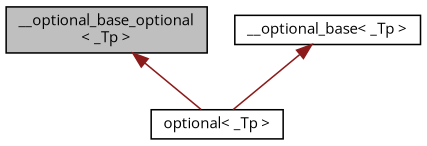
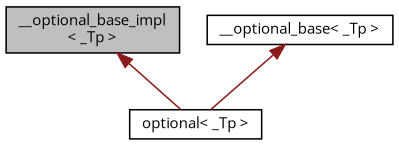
  digraph {
    fontname="Open Sans"
    node [color=black fillcolor=white fontname="Open Sans" fontsize=10 shape=record style=filled]
    edge [color=firebrick4 dir=back fontname="Open Sans" fontsize=10 labelfontname=Helvetica labelfontsize=10 style=solid]
-   n1 [fillcolor=grey75 fontcolor=black height=0.2 label="__optional_base_optional\l\< _Tp \>" width=0.4]
+   n1 [fillcolor=grey75 fontcolor=black height=0.2 label="__optional_base_impl\l\< _Tp \>" width=0.4]
    n2 [height=0.2 label="optional\< _Tp \>" width=0.4]
    n3 [height=0.2 label="__optional_base\< _Tp \>" width=0.4]
    n1 -> n2
    n3 -> n2
  }
